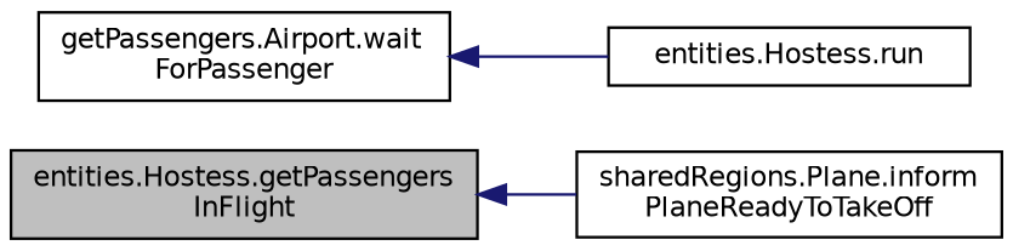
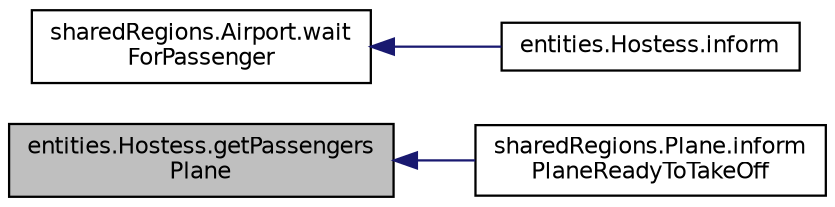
  digraph {
    rankdir=LR
    node [color=black fillcolor=white fontname=Helvetica fontsize=10 shape=record style=filled]
    edge [color=midnightblue dir=back fontname=Helvetica fontsize=10 labelfontname=Helvetica labelfontsize=10 style=solid]
-   n1 [fillcolor=grey75 fontcolor=black height=0.2 label="entities.Hostess.getPassengers\lInFlight" width=0.4]
+   n1 [fillcolor=grey75 fontcolor=black height=0.2 label="entities.Hostess.getPassengers\lPlane" width=0.4]
    n2 [height=0.2 label="sharedRegions.Plane.inform\lPlaneReadyToTakeOff" width=0.4]
-   n3 [height=0.2 label="getPassengers.Airport.wait\lForPassenger" width=0.4]
-   n4 [height=0.2 label="entities.Hostess.run" width=0.4]
+   n3 [height=0.2 label="sharedRegions.Airport.wait\lForPassenger" width=0.4]
+   n4 [height=0.2 label="entities.Hostess.inform" width=0.4]
    n1 -> n2
    n3 -> n4
  }
